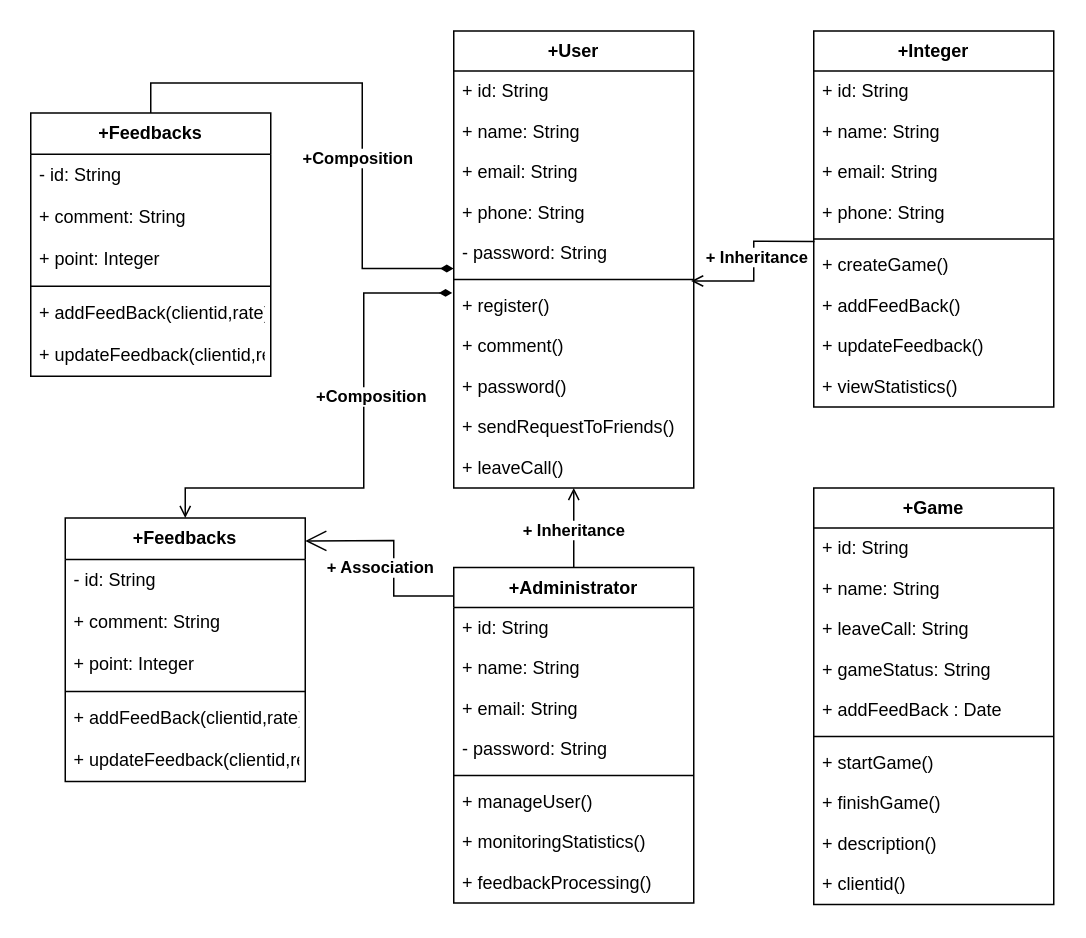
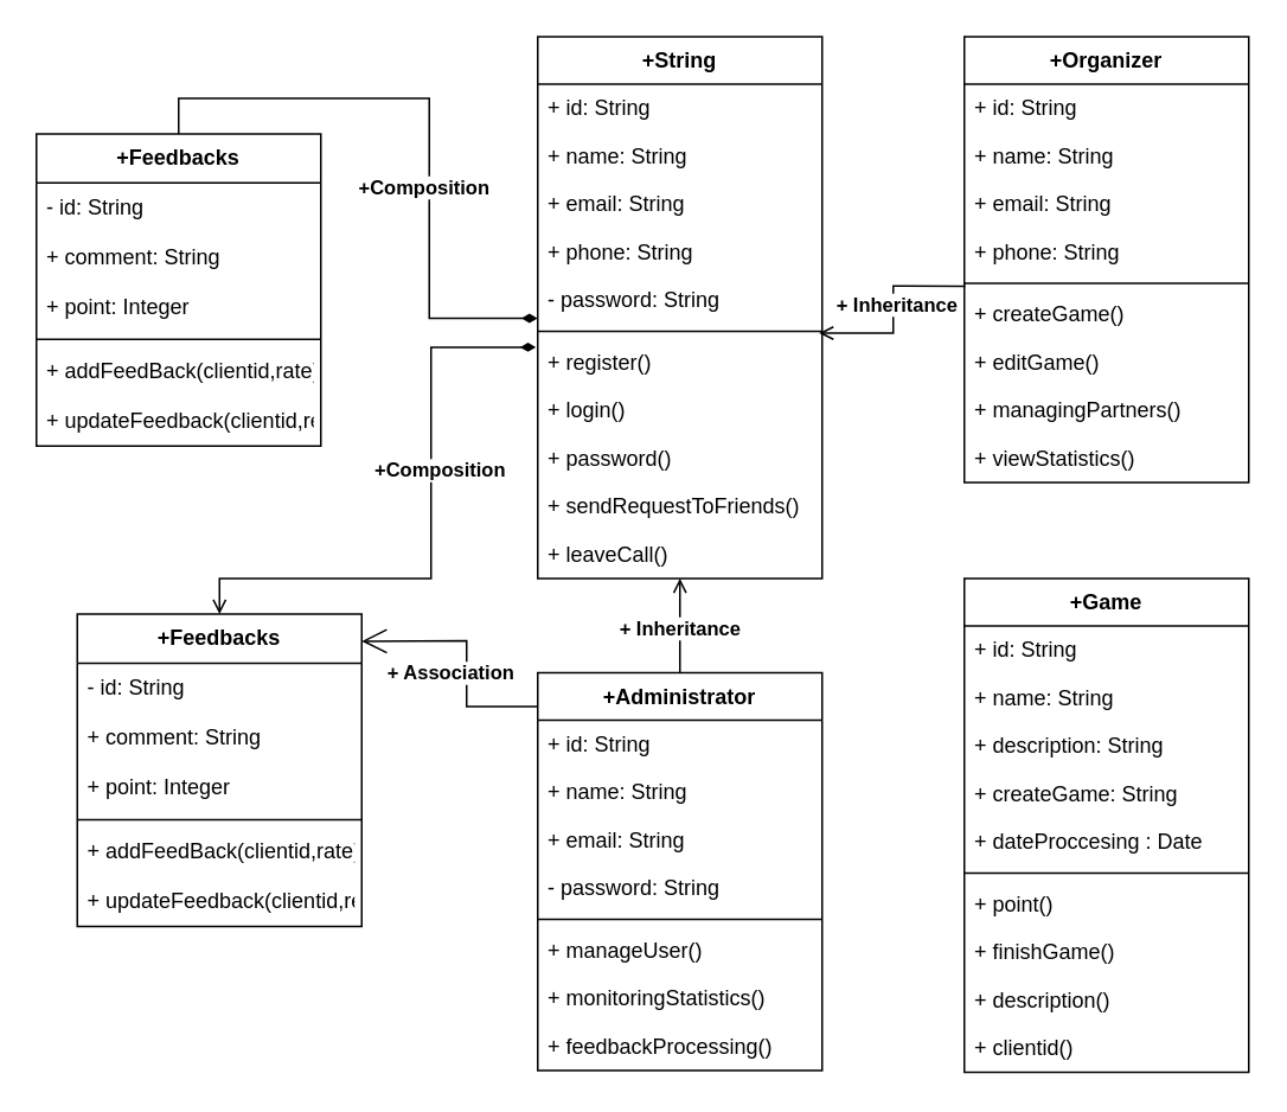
  <mxCell id="0" />
  <mxCell id="1" parent="0" />
- <mxCell id="2" value="+User" style="swimlane;fontStyle=1;align=center;verticalAlign=top;childLayout=stackLayout;horizontal=1;startSize=26.681;horizontalStack=0;resizeParent=1;resizeParentMax=0;resizeLast=0;collapsible=0;marginBottom=0;" parent="1" vertex="1"><mxGeometry x="302" y="20" width="160" height="304.681" as="geometry" /></mxCell>
+ <mxCell id="2" value="+String" style="swimlane;fontStyle=1;align=center;verticalAlign=top;childLayout=stackLayout;horizontal=1;startSize=26.681;horizontalStack=0;resizeParent=1;resizeParentMax=0;resizeLast=0;collapsible=0;marginBottom=0;" parent="1" vertex="1"><mxGeometry x="302" y="20" width="160" height="304.681" as="geometry" /></mxCell>
  <mxCell id="3" value="+ id: String" style="text;strokeColor=none;fillColor=none;align=left;verticalAlign=top;spacingLeft=4;spacingRight=4;overflow=hidden;rotatable=0;points=[[0,0.5],[1,0.5]];portConstraint=eastwest;" parent="2" vertex="1"><mxGeometry y="26.681" width="160" height="27" as="geometry" /></mxCell>
  <mxCell id="4" value="+ name: String" style="text;strokeColor=none;fillColor=none;align=left;verticalAlign=top;spacingLeft=4;spacingRight=4;overflow=hidden;rotatable=0;points=[[0,0.5],[1,0.5]];portConstraint=eastwest;" parent="2" vertex="1"><mxGeometry y="53.681" width="160" height="27" as="geometry" /></mxCell>
  <mxCell id="5" value="+ email: String" style="text;strokeColor=none;fillColor=none;align=left;verticalAlign=top;spacingLeft=4;spacingRight=4;overflow=hidden;rotatable=0;points=[[0,0.5],[1,0.5]];portConstraint=eastwest;" parent="2" vertex="1"><mxGeometry y="80.681" width="160" height="27" as="geometry" /></mxCell>
  <mxCell id="6" value="+ phone: String" style="text;strokeColor=none;fillColor=none;align=left;verticalAlign=top;spacingLeft=4;spacingRight=4;overflow=hidden;rotatable=0;points=[[0,0.5],[1,0.5]];portConstraint=eastwest;" parent="2" vertex="1"><mxGeometry y="107.681" width="160" height="27" as="geometry" /></mxCell>
  <mxCell id="7" value="- password: String" style="text;strokeColor=none;fillColor=none;align=left;verticalAlign=top;spacingLeft=4;spacingRight=4;overflow=hidden;rotatable=0;points=[[0,0.5],[1,0.5]];portConstraint=eastwest;" parent="2" vertex="1"><mxGeometry y="134.681" width="160" height="27" as="geometry" /></mxCell>
  <mxCell id="8" style="line;strokeWidth=1;fillColor=none;align=left;verticalAlign=middle;spacingTop=-1;spacingLeft=3;spacingRight=3;rotatable=0;labelPosition=right;points=[];portConstraint=eastwest;strokeColor=inherit;" parent="2" vertex="1"><mxGeometry y="161.681" width="160" height="8" as="geometry" /></mxCell>
  <mxCell id="9" value="+ register()" style="text;strokeColor=none;fillColor=none;align=left;verticalAlign=top;spacingLeft=4;spacingRight=4;overflow=hidden;rotatable=0;points=[[0,0.5],[1,0.5]];portConstraint=eastwest;" parent="2" vertex="1"><mxGeometry y="169.681" width="160" height="27" as="geometry" /></mxCell>
- <mxCell id="10" value="+ comment()" style="text;strokeColor=none;fillColor=none;align=left;verticalAlign=top;spacingLeft=4;spacingRight=4;overflow=hidden;rotatable=0;points=[[0,0.5],[1,0.5]];portConstraint=eastwest;" parent="2" vertex="1"><mxGeometry y="196.681" width="160" height="27" as="geometry" /></mxCell>
+ <mxCell id="10" value="+ login()" style="text;strokeColor=none;fillColor=none;align=left;verticalAlign=top;spacingLeft=4;spacingRight=4;overflow=hidden;rotatable=0;points=[[0,0.5],[1,0.5]];portConstraint=eastwest;" parent="2" vertex="1"><mxGeometry y="196.681" width="160" height="27" as="geometry" /></mxCell>
  <mxCell id="11" value="+ password()" style="text;strokeColor=none;fillColor=none;align=left;verticalAlign=top;spacingLeft=4;spacingRight=4;overflow=hidden;rotatable=0;points=[[0,0.5],[1,0.5]];portConstraint=eastwest;" parent="2" vertex="1"><mxGeometry y="223.681" width="160" height="27" as="geometry" /></mxCell>
  <mxCell id="12" value="+ sendRequestToFriends()" style="text;strokeColor=none;fillColor=none;align=left;verticalAlign=top;spacingLeft=4;spacingRight=4;overflow=hidden;rotatable=0;points=[[0,0.5],[1,0.5]];portConstraint=eastwest;" parent="2" vertex="1"><mxGeometry y="250.681" width="160" height="27" as="geometry" /></mxCell>
  <mxCell id="13" value="+ leaveCall()" style="text;strokeColor=none;fillColor=none;align=left;verticalAlign=top;spacingLeft=4;spacingRight=4;overflow=hidden;rotatable=0;points=[[0,0.5],[1,0.5]];portConstraint=eastwest;" parent="2" vertex="1"><mxGeometry y="277.681" width="160" height="27" as="geometry" /></mxCell>
- <mxCell id="14" value="+Integer" style="swimlane;fontStyle=1;align=center;verticalAlign=top;childLayout=stackLayout;horizontal=1;startSize=26.681;horizontalStack=0;resizeParent=1;resizeParentMax=0;resizeLast=0;collapsible=0;marginBottom=0;" parent="1" vertex="1"><mxGeometry x="542" y="20" width="160" height="250.681" as="geometry" /></mxCell>
+ <mxCell id="14" value="+Organizer" style="swimlane;fontStyle=1;align=center;verticalAlign=top;childLayout=stackLayout;horizontal=1;startSize=26.681;horizontalStack=0;resizeParent=1;resizeParentMax=0;resizeLast=0;collapsible=0;marginBottom=0;" parent="1" vertex="1"><mxGeometry x="542" y="20" width="160" height="250.681" as="geometry" /></mxCell>
  <mxCell id="15" value="+ id: String" style="text;strokeColor=none;fillColor=none;align=left;verticalAlign=top;spacingLeft=4;spacingRight=4;overflow=hidden;rotatable=0;points=[[0,0.5],[1,0.5]];portConstraint=eastwest;" parent="14" vertex="1"><mxGeometry y="26.681" width="160" height="27" as="geometry" /></mxCell>
  <mxCell id="16" value="+ name: String" style="text;strokeColor=none;fillColor=none;align=left;verticalAlign=top;spacingLeft=4;spacingRight=4;overflow=hidden;rotatable=0;points=[[0,0.5],[1,0.5]];portConstraint=eastwest;" parent="14" vertex="1"><mxGeometry y="53.681" width="160" height="27" as="geometry" /></mxCell>
  <mxCell id="17" value="+ email: String" style="text;strokeColor=none;fillColor=none;align=left;verticalAlign=top;spacingLeft=4;spacingRight=4;overflow=hidden;rotatable=0;points=[[0,0.5],[1,0.5]];portConstraint=eastwest;" parent="14" vertex="1"><mxGeometry y="80.681" width="160" height="27" as="geometry" /></mxCell>
  <mxCell id="18" value="+ phone: String" style="text;strokeColor=none;fillColor=none;align=left;verticalAlign=top;spacingLeft=4;spacingRight=4;overflow=hidden;rotatable=0;points=[[0,0.5],[1,0.5]];portConstraint=eastwest;" parent="14" vertex="1"><mxGeometry y="107.681" width="160" height="27" as="geometry" /></mxCell>
  <mxCell id="19" style="line;strokeWidth=1;fillColor=none;align=left;verticalAlign=middle;spacingTop=-1;spacingLeft=3;spacingRight=3;rotatable=0;labelPosition=right;points=[];portConstraint=eastwest;strokeColor=inherit;" parent="14" vertex="1"><mxGeometry y="134.681" width="160" height="8" as="geometry" /></mxCell>
  <mxCell id="20" value="+ createGame()" style="text;strokeColor=none;fillColor=none;align=left;verticalAlign=top;spacingLeft=4;spacingRight=4;overflow=hidden;rotatable=0;points=[[0,0.5],[1,0.5]];portConstraint=eastwest;" parent="14" vertex="1"><mxGeometry y="142.681" width="160" height="27" as="geometry" /></mxCell>
- <mxCell id="21" value="+ addFeedBack()" style="text;strokeColor=none;fillColor=none;align=left;verticalAlign=top;spacingLeft=4;spacingRight=4;overflow=hidden;rotatable=0;points=[[0,0.5],[1,0.5]];portConstraint=eastwest;" parent="14" vertex="1"><mxGeometry y="169.681" width="160" height="27" as="geometry" /></mxCell>
- <mxCell id="22" value="+ updateFeedback()" style="text;strokeColor=none;fillColor=none;align=left;verticalAlign=top;spacingLeft=4;spacingRight=4;overflow=hidden;rotatable=0;points=[[0,0.5],[1,0.5]];portConstraint=eastwest;" parent="14" vertex="1"><mxGeometry y="196.681" width="160" height="27" as="geometry" /></mxCell>
+ <mxCell id="21" value="+ editGame()" style="text;strokeColor=none;fillColor=none;align=left;verticalAlign=top;spacingLeft=4;spacingRight=4;overflow=hidden;rotatable=0;points=[[0,0.5],[1,0.5]];portConstraint=eastwest;" parent="14" vertex="1"><mxGeometry y="169.681" width="160" height="27" as="geometry" /></mxCell>
+ <mxCell id="22" value="+ managingPartners()" style="text;strokeColor=none;fillColor=none;align=left;verticalAlign=top;spacingLeft=4;spacingRight=4;overflow=hidden;rotatable=0;points=[[0,0.5],[1,0.5]];portConstraint=eastwest;" parent="14" vertex="1"><mxGeometry y="196.681" width="160" height="27" as="geometry" /></mxCell>
  <mxCell id="23" value="+ viewStatistics()" style="text;strokeColor=none;fillColor=none;align=left;verticalAlign=top;spacingLeft=4;spacingRight=4;overflow=hidden;rotatable=0;points=[[0,0.5],[1,0.5]];portConstraint=eastwest;" parent="14" vertex="1"><mxGeometry y="223.681" width="160" height="27" as="geometry" /></mxCell>
  <mxCell id="24" value="+Administrator" style="swimlane;fontStyle=1;align=center;verticalAlign=top;childLayout=stackLayout;horizontal=1;startSize=26.681;horizontalStack=0;resizeParent=1;resizeParentMax=0;resizeLast=0;collapsible=0;marginBottom=0;" parent="1" vertex="1"><mxGeometry x="302" y="377.63" width="160" height="223.681" as="geometry" /></mxCell>
  <mxCell id="25" value="+ id: String" style="text;strokeColor=none;fillColor=none;align=left;verticalAlign=top;spacingLeft=4;spacingRight=4;overflow=hidden;rotatable=0;points=[[0,0.5],[1,0.5]];portConstraint=eastwest;" parent="24" vertex="1"><mxGeometry y="26.681" width="160" height="27" as="geometry" /></mxCell>
  <mxCell id="26" value="+ name: String" style="text;strokeColor=none;fillColor=none;align=left;verticalAlign=top;spacingLeft=4;spacingRight=4;overflow=hidden;rotatable=0;points=[[0,0.5],[1,0.5]];portConstraint=eastwest;" parent="24" vertex="1"><mxGeometry y="53.681" width="160" height="27" as="geometry" /></mxCell>
  <mxCell id="27" value="+ email: String" style="text;strokeColor=none;fillColor=none;align=left;verticalAlign=top;spacingLeft=4;spacingRight=4;overflow=hidden;rotatable=0;points=[[0,0.5],[1,0.5]];portConstraint=eastwest;" parent="24" vertex="1"><mxGeometry y="80.681" width="160" height="27" as="geometry" /></mxCell>
  <mxCell id="28" value="- password: String" style="text;strokeColor=none;fillColor=none;align=left;verticalAlign=top;spacingLeft=4;spacingRight=4;overflow=hidden;rotatable=0;points=[[0,0.5],[1,0.5]];portConstraint=eastwest;" parent="24" vertex="1"><mxGeometry y="107.681" width="160" height="27" as="geometry" /></mxCell>
  <mxCell id="29" style="line;strokeWidth=1;fillColor=none;align=left;verticalAlign=middle;spacingTop=-1;spacingLeft=3;spacingRight=3;rotatable=0;labelPosition=right;points=[];portConstraint=eastwest;strokeColor=inherit;" parent="24" vertex="1"><mxGeometry y="134.681" width="160" height="8" as="geometry" /></mxCell>
  <mxCell id="30" value="+ manageUser()" style="text;strokeColor=none;fillColor=none;align=left;verticalAlign=top;spacingLeft=4;spacingRight=4;overflow=hidden;rotatable=0;points=[[0,0.5],[1,0.5]];portConstraint=eastwest;" parent="24" vertex="1"><mxGeometry y="142.681" width="160" height="27" as="geometry" /></mxCell>
  <mxCell id="31" value="+ monitoringStatistics()" style="text;strokeColor=none;fillColor=none;align=left;verticalAlign=top;spacingLeft=4;spacingRight=4;overflow=hidden;rotatable=0;points=[[0,0.5],[1,0.5]];portConstraint=eastwest;" parent="24" vertex="1"><mxGeometry y="169.681" width="160" height="27" as="geometry" /></mxCell>
  <mxCell id="32" value="+ feedbackProcessing()" style="text;strokeColor=none;fillColor=none;align=left;verticalAlign=top;spacingLeft=4;spacingRight=4;overflow=hidden;rotatable=0;points=[[0,0.5],[1,0.5]];portConstraint=eastwest;" parent="24" vertex="1"><mxGeometry y="196.681" width="160" height="27" as="geometry" /></mxCell>
  <mxCell id="33" value="+Game" style="swimlane;fontStyle=1;align=center;verticalAlign=top;childLayout=stackLayout;horizontal=1;startSize=26.681;horizontalStack=0;resizeParent=1;resizeParentMax=0;resizeLast=0;collapsible=0;marginBottom=0;" parent="1" vertex="1"><mxGeometry x="542" y="324.68" width="160" height="277.681" as="geometry" /></mxCell>
  <mxCell id="34" value="+ id: String" style="text;strokeColor=none;fillColor=none;align=left;verticalAlign=top;spacingLeft=4;spacingRight=4;overflow=hidden;rotatable=0;points=[[0,0.5],[1,0.5]];portConstraint=eastwest;" parent="33" vertex="1"><mxGeometry y="26.681" width="160" height="27" as="geometry" /></mxCell>
  <mxCell id="35" value="+ name: String" style="text;strokeColor=none;fillColor=none;align=left;verticalAlign=top;spacingLeft=4;spacingRight=4;overflow=hidden;rotatable=0;points=[[0,0.5],[1,0.5]];portConstraint=eastwest;" parent="33" vertex="1"><mxGeometry y="53.681" width="160" height="27" as="geometry" /></mxCell>
- <mxCell id="36" value="+ leaveCall: String" style="text;strokeColor=none;fillColor=none;align=left;verticalAlign=top;spacingLeft=4;spacingRight=4;overflow=hidden;rotatable=0;points=[[0,0.5],[1,0.5]];portConstraint=eastwest;" parent="33" vertex="1"><mxGeometry y="80.681" width="160" height="27" as="geometry" /></mxCell>
- <mxCell id="37" value="+ gameStatus: String" style="text;strokeColor=none;fillColor=none;align=left;verticalAlign=top;spacingLeft=4;spacingRight=4;overflow=hidden;rotatable=0;points=[[0,0.5],[1,0.5]];portConstraint=eastwest;" parent="33" vertex="1"><mxGeometry y="107.681" width="160" height="27" as="geometry" /></mxCell>
- <mxCell id="38" value="+ addFeedBack : Date" style="text;strokeColor=none;fillColor=none;align=left;verticalAlign=top;spacingLeft=4;spacingRight=4;overflow=hidden;rotatable=0;points=[[0,0.5],[1,0.5]];portConstraint=eastwest;" parent="33" vertex="1"><mxGeometry y="134.681" width="160" height="27" as="geometry" /></mxCell>
+ <mxCell id="36" value="+ description: String" style="text;strokeColor=none;fillColor=none;align=left;verticalAlign=top;spacingLeft=4;spacingRight=4;overflow=hidden;rotatable=0;points=[[0,0.5],[1,0.5]];portConstraint=eastwest;" parent="33" vertex="1"><mxGeometry y="80.681" width="160" height="27" as="geometry" /></mxCell>
+ <mxCell id="37" value="+ createGame: String" style="text;strokeColor=none;fillColor=none;align=left;verticalAlign=top;spacingLeft=4;spacingRight=4;overflow=hidden;rotatable=0;points=[[0,0.5],[1,0.5]];portConstraint=eastwest;" parent="33" vertex="1"><mxGeometry y="107.681" width="160" height="27" as="geometry" /></mxCell>
+ <mxCell id="38" value="+ dateProccesing : Date" style="text;strokeColor=none;fillColor=none;align=left;verticalAlign=top;spacingLeft=4;spacingRight=4;overflow=hidden;rotatable=0;points=[[0,0.5],[1,0.5]];portConstraint=eastwest;" parent="33" vertex="1"><mxGeometry y="134.681" width="160" height="27" as="geometry" /></mxCell>
  <mxCell id="39" style="line;strokeWidth=1;fillColor=none;align=left;verticalAlign=middle;spacingTop=-1;spacingLeft=3;spacingRight=3;rotatable=0;labelPosition=right;points=[];portConstraint=eastwest;strokeColor=inherit;" parent="33" vertex="1"><mxGeometry y="161.681" width="160" height="8" as="geometry" /></mxCell>
- <mxCell id="40" value="+ startGame()" style="text;strokeColor=none;fillColor=none;align=left;verticalAlign=top;spacingLeft=4;spacingRight=4;overflow=hidden;rotatable=0;points=[[0,0.5],[1,0.5]];portConstraint=eastwest;" parent="33" vertex="1"><mxGeometry y="169.681" width="160" height="27" as="geometry" /></mxCell>
+ <mxCell id="40" value="+ point()" style="text;strokeColor=none;fillColor=none;align=left;verticalAlign=top;spacingLeft=4;spacingRight=4;overflow=hidden;rotatable=0;points=[[0,0.5],[1,0.5]];portConstraint=eastwest;" parent="33" vertex="1"><mxGeometry y="169.681" width="160" height="27" as="geometry" /></mxCell>
  <mxCell id="41" value="+ finishGame()" style="text;strokeColor=none;fillColor=none;align=left;verticalAlign=top;spacingLeft=4;spacingRight=4;overflow=hidden;rotatable=0;points=[[0,0.5],[1,0.5]];portConstraint=eastwest;" parent="33" vertex="1"><mxGeometry y="196.681" width="160" height="27" as="geometry" /></mxCell>
  <mxCell id="42" value="+ description()" style="text;strokeColor=none;fillColor=none;align=left;verticalAlign=top;spacingLeft=4;spacingRight=4;overflow=hidden;rotatable=0;points=[[0,0.5],[1,0.5]];portConstraint=eastwest;" parent="33" vertex="1"><mxGeometry y="223.681" width="160" height="27" as="geometry" /></mxCell>
  <mxCell id="43" value="+ clientid()" style="text;strokeColor=none;fillColor=none;align=left;verticalAlign=top;spacingLeft=4;spacingRight=4;overflow=hidden;rotatable=0;points=[[0,0.5],[1,0.5]];portConstraint=eastwest;" parent="33" vertex="1"><mxGeometry y="250.681" width="160" height="27" as="geometry" /></mxCell>
  <mxCell id="44" style="edgeStyle=orthogonalEdgeStyle;rounded=0;orthogonalLoop=1;jettySize=auto;html=1;endArrow=open;endFill=0;exitX=0.5;exitY=0;exitDx=0;exitDy=0;" parent="1" source="24" edge="1"><mxGeometry relative="1" as="geometry"><mxPoint x="382" y="324.68" as="targetPoint" /><mxPoint x="382" y="324.68" as="sourcePoint" /></mxGeometry></mxCell>
  <mxCell id="45" value="&lt;strong&gt;+ Inheritance&lt;/strong&gt;" style="edgeLabel;html=1;align=center;verticalAlign=middle;resizable=0;points=[];" parent="44" vertex="1" connectable="0"><mxGeometry x="-0.061" y="1" relative="1" as="geometry"><mxPoint as="offset" /></mxGeometry></mxCell>
  <mxCell id="46" style="edgeStyle=orthogonalEdgeStyle;rounded=0;orthogonalLoop=1;jettySize=auto;html=1;endArrow=open;endFill=0;exitX=0.003;exitY=0.696;exitDx=0;exitDy=0;exitPerimeter=0;entryX=0.989;entryY=-0.111;entryDx=0;entryDy=0;entryPerimeter=0;" parent="1" source="19" target="9" edge="1"><mxGeometry relative="1" as="geometry"><mxPoint x="392" y="334.68" as="targetPoint" /><mxPoint x="392" y="387.68" as="sourcePoint" /></mxGeometry></mxCell>
  <mxCell id="47" value="&lt;strong&gt;+ Inheritance&lt;/strong&gt;" style="edgeLabel;html=1;align=center;verticalAlign=middle;resizable=0;points=[];" parent="46" vertex="1" connectable="0"><mxGeometry x="-0.061" y="1" relative="1" as="geometry"><mxPoint as="offset" /></mxGeometry></mxCell>
  <mxCell id="48" value="+Feedbacks" style="swimlane;fontStyle=1;align=center;verticalAlign=top;childLayout=stackLayout;horizontal=1;startSize=27.574;horizontalStack=0;resizeParent=1;resizeParentMax=0;resizeLast=0;collapsible=0;marginBottom=0;" parent="1" vertex="1"><mxGeometry x="20" y="74.62" width="160" height="175.574" as="geometry" /></mxCell>
  <mxCell id="49" value="- id: String" style="text;strokeColor=none;fillColor=none;align=left;verticalAlign=top;spacingLeft=4;spacingRight=4;overflow=hidden;rotatable=0;points=[[0,0.5],[1,0.5]];portConstraint=eastwest;" parent="48" vertex="1"><mxGeometry y="27.574" width="160" height="28" as="geometry" /></mxCell>
  <mxCell id="50" value="+ comment: String" style="text;strokeColor=none;fillColor=none;align=left;verticalAlign=top;spacingLeft=4;spacingRight=4;overflow=hidden;rotatable=0;points=[[0,0.5],[1,0.5]];portConstraint=eastwest;" parent="48" vertex="1"><mxGeometry y="55.574" width="160" height="28" as="geometry" /></mxCell>
  <mxCell id="51" value="+ point: Integer" style="text;strokeColor=none;fillColor=none;align=left;verticalAlign=top;spacingLeft=4;spacingRight=4;overflow=hidden;rotatable=0;points=[[0,0.5],[1,0.5]];portConstraint=eastwest;" parent="48" vertex="1"><mxGeometry y="83.574" width="160" height="28" as="geometry" /></mxCell>
  <mxCell id="52" style="line;strokeWidth=1;fillColor=none;align=left;verticalAlign=middle;spacingTop=-1;spacingLeft=3;spacingRight=3;rotatable=0;labelPosition=right;points=[];portConstraint=eastwest;strokeColor=inherit;" parent="48" vertex="1"><mxGeometry y="111.574" width="160" height="8" as="geometry" /></mxCell>
  <mxCell id="53" value="+ addFeedBack(clientid,rate)" style="text;strokeColor=none;fillColor=none;align=left;verticalAlign=top;spacingLeft=4;spacingRight=4;overflow=hidden;rotatable=0;points=[[0,0.5],[1,0.5]];portConstraint=eastwest;" parent="48" vertex="1"><mxGeometry y="119.574" width="160" height="28" as="geometry" /></mxCell>
  <mxCell id="54" value="+ updateFeedback(clientid,reate)" style="text;strokeColor=none;fillColor=none;align=left;verticalAlign=top;spacingLeft=4;spacingRight=4;overflow=hidden;rotatable=0;points=[[0,0.5],[1,0.5]];portConstraint=eastwest;" parent="48" vertex="1"><mxGeometry y="147.574" width="160" height="28" as="geometry" /></mxCell>
  <mxCell id="55" value="" style="edgeStyle=orthogonalEdgeStyle;rounded=0;orthogonalLoop=1;jettySize=auto;html=1;entryX=0.5;entryY=0;entryDx=0;entryDy=0;endArrow=none;endFill=0;startArrow=diamondThin;startFill=1;exitX=-0.001;exitY=0.878;exitDx=0;exitDy=0;exitPerimeter=0;" parent="1" target="48" edge="1" source="7"><mxGeometry relative="1" as="geometry"><mxPoint x="302" y="187.62" as="sourcePoint" /></mxGeometry></mxCell>
  <mxCell id="56" value="&lt;b&gt;+Composition&lt;/b&gt;" style="edgeLabel;html=1;align=center;verticalAlign=middle;resizable=0;points=[];" parent="55" vertex="1" connectable="0"><mxGeometry x="-0.22" y="4" relative="1" as="geometry"><mxPoint as="offset" /></mxGeometry></mxCell>
  <mxCell id="57" value="+Feedbacks" style="swimlane;fontStyle=1;align=center;verticalAlign=top;childLayout=stackLayout;horizontal=1;startSize=27.574;horizontalStack=0;resizeParent=1;resizeParentMax=0;resizeLast=0;collapsible=0;marginBottom=0;" vertex="1" parent="1"><mxGeometry x="43" y="344.68" width="160" height="175.574" as="geometry" /></mxCell>
  <mxCell id="58" value="- id: String" style="text;strokeColor=none;fillColor=none;align=left;verticalAlign=top;spacingLeft=4;spacingRight=4;overflow=hidden;rotatable=0;points=[[0,0.5],[1,0.5]];portConstraint=eastwest;" vertex="1" parent="57"><mxGeometry y="27.574" width="160" height="28" as="geometry" /></mxCell>
  <mxCell id="59" value="+ comment: String" style="text;strokeColor=none;fillColor=none;align=left;verticalAlign=top;spacingLeft=4;spacingRight=4;overflow=hidden;rotatable=0;points=[[0,0.5],[1,0.5]];portConstraint=eastwest;" vertex="1" parent="57"><mxGeometry y="55.574" width="160" height="28" as="geometry" /></mxCell>
  <mxCell id="60" value="+ point: Integer" style="text;strokeColor=none;fillColor=none;align=left;verticalAlign=top;spacingLeft=4;spacingRight=4;overflow=hidden;rotatable=0;points=[[0,0.5],[1,0.5]];portConstraint=eastwest;" vertex="1" parent="57"><mxGeometry y="83.574" width="160" height="28" as="geometry" /></mxCell>
  <mxCell id="61" style="line;strokeWidth=1;fillColor=none;align=left;verticalAlign=middle;spacingTop=-1;spacingLeft=3;spacingRight=3;rotatable=0;labelPosition=right;points=[];portConstraint=eastwest;strokeColor=inherit;" vertex="1" parent="57"><mxGeometry y="111.574" width="160" height="8" as="geometry" /></mxCell>
  <mxCell id="62" value="+ addFeedBack(clientid,rate)" style="text;strokeColor=none;fillColor=none;align=left;verticalAlign=top;spacingLeft=4;spacingRight=4;overflow=hidden;rotatable=0;points=[[0,0.5],[1,0.5]];portConstraint=eastwest;" vertex="1" parent="57"><mxGeometry y="119.574" width="160" height="28" as="geometry" /></mxCell>
  <mxCell id="63" value="+ updateFeedback(clientid,reate)" style="text;strokeColor=none;fillColor=none;align=left;verticalAlign=top;spacingLeft=4;spacingRight=4;overflow=hidden;rotatable=0;points=[[0,0.5],[1,0.5]];portConstraint=eastwest;" vertex="1" parent="57"><mxGeometry y="147.574" width="160" height="28" as="geometry" /></mxCell>
  <mxCell id="64" value="" style="edgeStyle=orthogonalEdgeStyle;rounded=0;orthogonalLoop=1;jettySize=auto;html=1;entryX=0.5;entryY=0;entryDx=0;entryDy=0;endArrow=open;endFill=0;startArrow=diamondThin;startFill=1;exitX=-0.006;exitY=0.182;exitDx=0;exitDy=0;exitPerimeter=0;" edge="1" parent="1" source="9" target="57"><mxGeometry relative="1" as="geometry"><mxPoint x="274" y="804.68" as="sourcePoint" /><mxPoint x="72" y="691.68" as="targetPoint" /><Array as="points"><mxPoint x="242" y="194.68" /><mxPoint x="242" y="324.68" /><mxPoint x="123" y="324.68" /></Array></mxGeometry></mxCell>
  <mxCell id="65" value="&lt;b&gt;+Composition&lt;/b&gt;" style="edgeLabel;html=1;align=center;verticalAlign=middle;resizable=0;points=[];" vertex="1" connectable="0" parent="64"><mxGeometry x="-0.22" y="4" relative="1" as="geometry"><mxPoint as="offset" /></mxGeometry></mxCell>
  <mxCell id="66" value="" style="endArrow=open;endFill=0;endSize=12;html=1;rounded=0;entryX=1.003;entryY=0.087;entryDx=0;entryDy=0;entryPerimeter=0;exitX=0;exitY=0.085;exitDx=0;exitDy=0;exitPerimeter=0;" edge="1" parent="1" source="24"><mxGeometry width="160" relative="1" as="geometry"><mxPoint x="298.16" y="389.485" as="sourcePoint" /><mxPoint x="203" y="359.955" as="targetPoint" /><Array as="points"><mxPoint x="262" y="396.68" /><mxPoint x="262" y="359.68" /></Array></mxGeometry></mxCell>
  <mxCell id="67" value="&lt;b&gt;+ Association&lt;/b&gt;" style="edgeLabel;html=1;align=center;verticalAlign=middle;resizable=0;points=[];" vertex="1" connectable="0" parent="66"><mxGeometry x="0.294" y="4" relative="1" as="geometry"><mxPoint x="1" y="14" as="offset" /></mxGeometry></mxCell>
